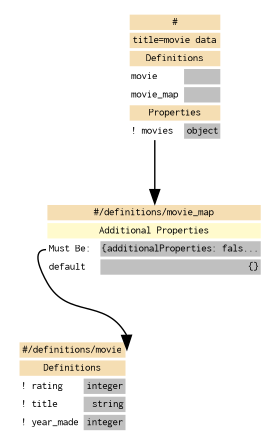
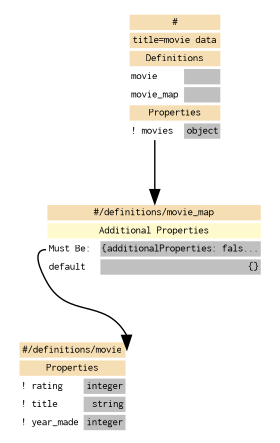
  digraph {
    fontname="Bitstream Vera Sans"
    fontsize=8
    node [fontname=Courier fontsize=8 shape=plaintext]
    edge [fontname="Bitstream Vera Sans" fontsize=8 headport="@path"]
    n1 [label=< <table border="0" cellborder="0" cellpadding="1" bgcolor="white"> <tr><td bgcolor="wheat" align="center" colspan="2" port="@path"><font color="black">#</font></td></tr> <tr><td bgcolor="wheat" align="center" colspan="2" port=""><font color="black">title=movie data</font></td></tr>  <tr><td bgcolor="wheat" align="center" colspan="2"><font color="black">Definitions</font></td></tr> <tr><td align="left" port="#@movie">movie</td>movie<td bgcolor="grey" align="right"></td></tr> <tr><td align="left" port="#@movie_map">movie_map</td>movie_map<td bgcolor="grey" align="right"></td></tr> <tr><td bgcolor="wheat" align="center" colspan="2" port=""><font color="black">Properties</font></td></tr> <tr><td align="left" port="@movies">! movies</td>! movies<td bgcolor="grey" align="right">object</td></tr> </table> >]
    n2 [label=< <table border="0" cellborder="0" cellpadding="1" bgcolor="white"> <tr><td bgcolor="wheat" align="center" colspan="2" port="@path"><font color="black">#/definitions/movie_map</font></td></tr>   <tr><td bgcolor="lemonchiffon" align="center" colspan="2" port=""><font color="black">Additional Properties</font></td></tr> <tr><td align="left" port="mustBe">Must Be: </td>Must Be: <td bgcolor="grey" align="right">{additionalProperties: fals...</td></tr> <tr><td align="left" port="">default</td>default<td bgcolor="grey" align="right">{}</td></tr> </table> >]
-   n3 [label=< <table border="0" cellborder="0" cellpadding="1" bgcolor="white"> <tr><td bgcolor="wheat" align="center" colspan="2" port="@path"><font color="black">#/definitions/movie</font></td></tr>   <tr><td bgcolor="wheat" align="center" colspan="2" port=""><font color="black">Definitions</font></td></tr> <tr><td align="left" port="@rating">! rating</td>! rating<td bgcolor="grey" align="right">integer</td></tr> <tr><td align="left" port="@title">! title</td>! title<td bgcolor="grey" align="right">string</td></tr> <tr><td align="left" port="@year_made">! year_made</td>! year_made<td bgcolor="grey" align="right">integer</td></tr> </table> >]
+   n3 [label=< <table border="0" cellborder="0" cellpadding="1" bgcolor="white"> <tr><td bgcolor="wheat" align="center" colspan="2" port="@path"><font color="black">#/definitions/movie</font></td></tr>   <tr><td bgcolor="wheat" align="center" colspan="2" port=""><font color="black">Properties</font></td></tr> <tr><td align="left" port="@rating">! rating</td>! rating<td bgcolor="grey" align="right">integer</td></tr> <tr><td align="left" port="@title">! title</td>! title<td bgcolor="grey" align="right">string</td></tr> <tr><td align="left" port="@year_made">! year_made</td>! year_made<td bgcolor="grey" align="right">integer</td></tr> </table> >]
    n1 -> n2 [tailport="@movies"]
    n2 -> n3 [tailport=mustBe]
  }
